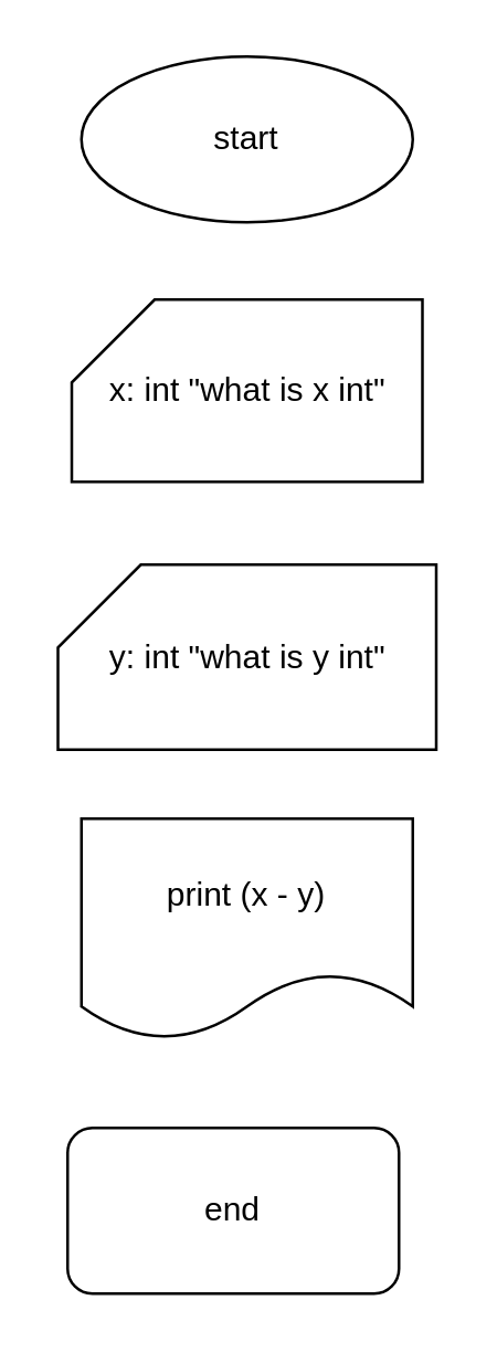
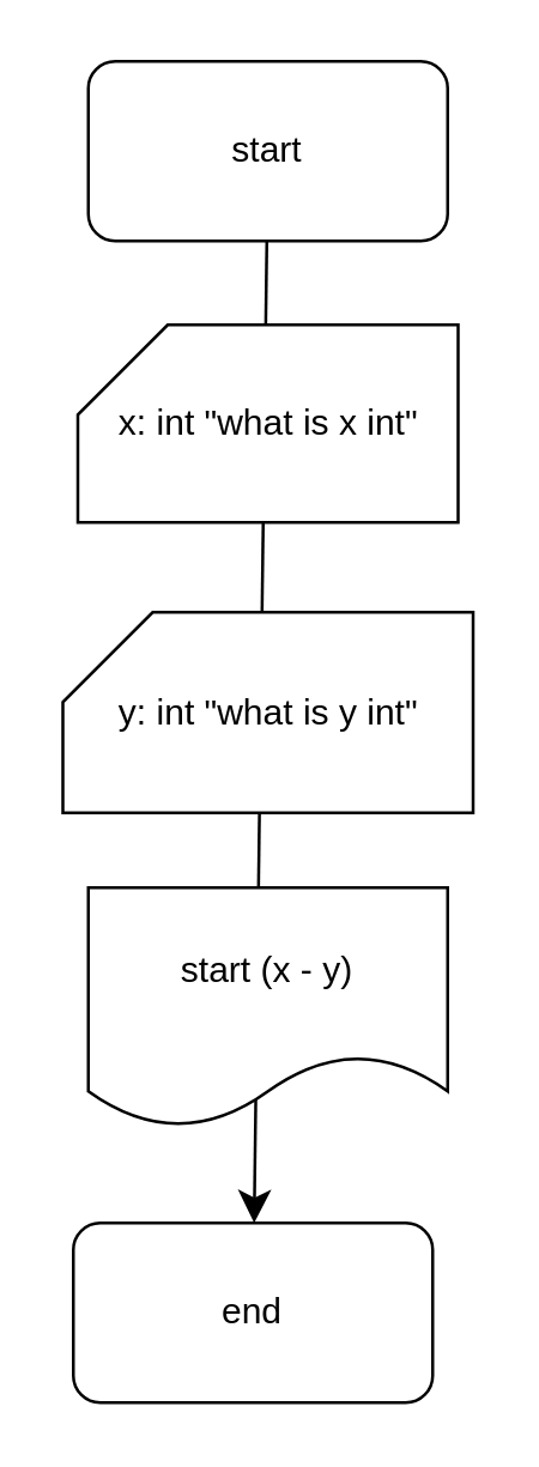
  <mxCell id="0" />
  <mxCell id="1" parent="0" />
- <mxCell id="3" value="start" style="ellipse;whiteSpace=wrap;html=1;" parent="1" vertex="1"><mxGeometry x="29" y="20" width="120" height="60" as="geometry" /></mxCell>
+ <mxCell id="2" value="" style="edgeStyle=none;curved=1;rounded=0;orthogonalLoop=1;jettySize=auto;html=1;fontSize=12;startSize=8;endSize=8;" parent="1" source="3" target="4" edge="1"><mxGeometry relative="1" as="geometry" /></mxCell>
+ <mxCell id="3" value="start" style="rounded=1;whiteSpace=wrap;html=1;" parent="1" vertex="1"><mxGeometry x="29" y="20" width="120" height="60" as="geometry" /></mxCell>
  <mxCell id="4" value="end" style="whiteSpace=wrap;html=1;rounded=1;" parent="1" vertex="1"><mxGeometry x="24" y="408" width="120" height="60" as="geometry" /></mxCell>
  <mxCell id="5" value="x: int &quot;what is x int&quot;" style="shape=card;whiteSpace=wrap;html=1;" parent="1" vertex="1"><mxGeometry x="25.5" y="108" width="127" height="66" as="geometry" /></mxCell>
  <mxCell id="6" value="y: int &quot;what is y int&quot;" style="shape=card;whiteSpace=wrap;html=1;" parent="1" vertex="1"><mxGeometry x="20.5" y="204" width="137" height="67" as="geometry" /></mxCell>
- <mxCell id="7" value="print (x - y)" style="shape=document;whiteSpace=wrap;html=1;boundedLbl=1;" parent="1" vertex="1"><mxGeometry x="29" y="296" width="120" height="80" as="geometry" /></mxCell>
+ <mxCell id="7" value="start (x - y)" style="shape=document;whiteSpace=wrap;html=1;boundedLbl=1;" parent="1" vertex="1"><mxGeometry x="29" y="296" width="120" height="80" as="geometry" /></mxCell>
